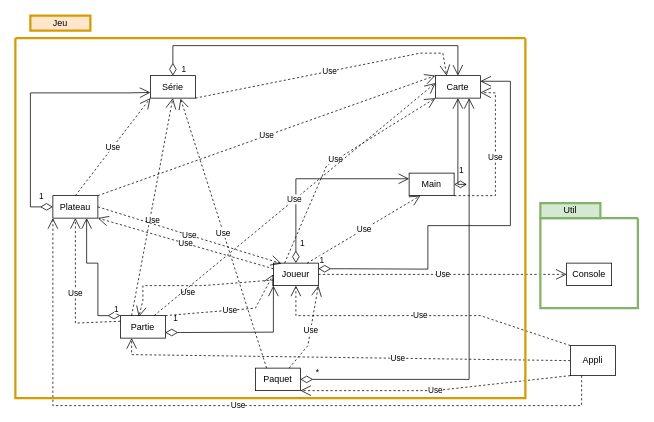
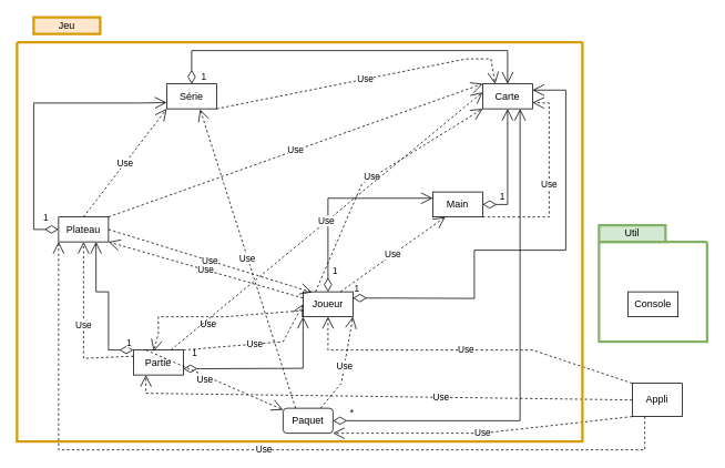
  <mxCell id="0" />
  <mxCell id="1" parent="0" />
  <mxCell id="2" value="Série" style="rounded=0;whiteSpace=wrap;html=1;" vertex="1" parent="1"><mxGeometry x="200" y="100" width="60" height="30" as="geometry" /></mxCell>
  <mxCell id="3" value="Plateau" style="rounded=0;whiteSpace=wrap;html=1;" vertex="1" parent="1"><mxGeometry x="70" y="260" width="60" height="30" as="geometry" /></mxCell>
  <mxCell id="4" value="&lt;span style=&quot;font-weight: normal&quot;&gt;Carte&lt;/span&gt;" style="rounded=0;whiteSpace=wrap;html=1;fontStyle=1" vertex="1" parent="1"><mxGeometry x="580" y="100" width="60" height="30" as="geometry" /></mxCell>
- <mxCell id="5" value="Main" style="rounded=0;whiteSpace=wrap;html=1;" vertex="1" parent="1"><mxGeometry x="545" y="230" width="60" height="30" as="geometry" /></mxCell>
+ <mxCell id="5" value="Main" style="rounded=0;whiteSpace=wrap;html=1;" vertex="1" parent="1"><mxGeometry x="520" y="230" width="60" height="30" as="geometry" /></mxCell>
  <mxCell id="6" value="Joueur" style="rounded=0;whiteSpace=wrap;html=1;" vertex="1" parent="1"><mxGeometry x="364" y="350" width="60" height="30" as="geometry" /></mxCell>
  <mxCell id="7" value="Appli" style="rounded=0;whiteSpace=wrap;html=1;" vertex="1" parent="1"><mxGeometry x="760" y="460" width="60" height="40" as="geometry" /></mxCell>
  <mxCell id="8" value="Use" style="endArrow=open;endSize=12;dashed=1;html=1;rounded=0;exitX=0;exitY=1;exitDx=0;exitDy=0;entryX=1;entryY=1;entryDx=0;entryDy=0;" edge="1" parent="1" source="7" target="9"><mxGeometry width="160" relative="1" as="geometry"><mxPoint x="220" y="595" as="sourcePoint" /><mxPoint x="370" y="589.66" as="targetPoint" /><Array as="points"><mxPoint x="580" y="520" /></Array></mxGeometry></mxCell>
- <mxCell id="9" value="Paquet" style="rounded=0;whiteSpace=wrap;html=1;" vertex="1" parent="1"><mxGeometry x="340" y="490" width="60" height="30" as="geometry" /></mxCell>
+ <mxCell id="9" value="Paquet" style="whiteSpace=wrap;html=1;rounded=1;" vertex="1" parent="1"><mxGeometry x="340" y="490" width="60" height="30" as="geometry" /></mxCell>
  <mxCell id="10" value="Use" style="endArrow=open;endSize=12;dashed=1;html=1;rounded=0;exitX=0;exitY=0;exitDx=0;exitDy=0;entryX=0.5;entryY=1;entryDx=0;entryDy=0;" edge="1" parent="1" source="7" target="6"><mxGeometry width="160" relative="1" as="geometry"><mxPoint x="334" y="400" as="sourcePoint" /><mxPoint x="264" y="340" as="targetPoint" /><Array as="points"><mxPoint x="640" y="420" /><mxPoint x="394" y="420" /></Array></mxGeometry></mxCell>
  <mxCell id="11" value="Use" style="endArrow=open;endSize=12;dashed=1;html=1;rounded=0;exitX=0.25;exitY=1;exitDx=0;exitDy=0;" edge="1" parent="1" source="7"><mxGeometry width="160" relative="1" as="geometry"><mxPoint x="454" y="430" as="sourcePoint" /><mxPoint x="70" y="290" as="targetPoint" /><Array as="points"><mxPoint x="775" y="540" /><mxPoint x="490" y="540" /><mxPoint x="70" y="540" /></Array></mxGeometry></mxCell>
- <mxCell id="12" value="Use" style="endArrow=open;endSize=12;dashed=1;html=1;rounded=0;exitX=1;exitY=0.5;exitDx=0;exitDy=0;entryX=0;entryY=0.5;entryDx=0;entryDy=0;" edge="1" parent="1" source="6" target="39"><mxGeometry width="160" relative="1" as="geometry"><mxPoint x="364" y="290" as="sourcePoint" /><mxPoint x="524" y="290" as="targetPoint" /></mxGeometry></mxCell>
  <mxCell id="13" value="&lt;span style=&quot;font-weight: normal&quot;&gt;Partie&lt;/span&gt;" style="rounded=0;whiteSpace=wrap;html=1;fontStyle=1" vertex="1" parent="1"><mxGeometry x="160" y="420" width="60" height="30" as="geometry" /></mxCell>
  <mxCell id="14" value="Use" style="endArrow=open;endSize=12;dashed=1;html=1;rounded=0;entryX=0.25;entryY=1;entryDx=0;entryDy=0;exitX=0;exitY=0.5;exitDx=0;exitDy=0;" edge="1" parent="1" source="7" target="13"><mxGeometry x="-0.242" width="160" relative="1" as="geometry"><mxPoint x="110" y="570" as="sourcePoint" /><mxPoint x="410" y="420" as="targetPoint" /><Array as="points"><mxPoint x="175" y="472" /></Array><mxPoint as="offset" /></mxGeometry></mxCell>
  <mxCell id="15" value="1" style="endArrow=open;html=1;endSize=12;startArrow=diamondThin;startSize=14;startFill=0;edgeStyle=orthogonalEdgeStyle;align=left;verticalAlign=bottom;rounded=0;exitX=0;exitY=0;exitDx=0;exitDy=0;entryX=0.75;entryY=1;entryDx=0;entryDy=0;" edge="1" parent="1" source="13" target="3"><mxGeometry x="-0.886" relative="1" as="geometry"><mxPoint x="330" y="310" as="sourcePoint" /><mxPoint x="490" y="310" as="targetPoint" /><Array as="points"><mxPoint x="130" y="420" /><mxPoint x="130" y="350" /><mxPoint x="115" y="350" /></Array><mxPoint as="offset" /></mxGeometry></mxCell>
  <mxCell id="16" value="Use" style="endArrow=open;endSize=12;dashed=1;html=1;rounded=0;entryX=0.67;entryY=1.021;entryDx=0;entryDy=0;entryPerimeter=0;exitX=0.25;exitY=0;exitDx=0;exitDy=0;" edge="1" parent="1" source="9" target="2"><mxGeometry width="160" relative="1" as="geometry"><mxPoint x="680" y="370" as="sourcePoint" /><mxPoint x="490" y="310" as="targetPoint" /></mxGeometry></mxCell>
  <mxCell id="17" value="Use" style="endArrow=open;endSize=12;dashed=1;html=1;rounded=0;exitX=0.75;exitY=0;exitDx=0;exitDy=0;entryX=1;entryY=1;entryDx=0;entryDy=0;" edge="1" parent="1" source="9" target="6"><mxGeometry width="160" relative="1" as="geometry"><mxPoint x="330" y="310" as="sourcePoint" /><mxPoint x="440" y="380" as="targetPoint" /><Array as="points"><mxPoint x="410" y="460" /></Array></mxGeometry></mxCell>
  <mxCell id="18" value="*" style="endArrow=open;html=1;endSize=12;startArrow=diamondThin;startSize=14;startFill=0;edgeStyle=orthogonalEdgeStyle;align=left;verticalAlign=bottom;rounded=0;exitX=1;exitY=0.5;exitDx=0;exitDy=0;entryX=0.75;entryY=1;entryDx=0;entryDy=0;" edge="1" parent="1" source="9" target="4"><mxGeometry x="-0.936" relative="1" as="geometry"><mxPoint x="330" y="310" as="sourcePoint" /><mxPoint x="630" y="150" as="targetPoint" /><Array as="points"><mxPoint x="625" y="505" /></Array><mxPoint as="offset" /></mxGeometry></mxCell>
  <mxCell id="19" value="Use" style="endArrow=open;endSize=12;dashed=1;html=1;rounded=0;exitX=0;exitY=0.25;exitDx=0;exitDy=0;entryX=1;entryY=1;entryDx=0;entryDy=0;" edge="1" parent="1" source="6" target="3"><mxGeometry width="160" relative="1" as="geometry"><mxPoint x="256" y="370" as="sourcePoint" /><mxPoint x="416" y="370" as="targetPoint" /></mxGeometry></mxCell>
  <mxCell id="20" value="Use" style="endArrow=open;endSize=12;dashed=1;html=1;rounded=0;entryX=0;entryY=1;entryDx=0;entryDy=0;exitX=0.25;exitY=0;exitDx=0;exitDy=0;" edge="1" parent="1" source="6" target="4"><mxGeometry width="160" relative="1" as="geometry"><mxPoint x="330" y="380" as="sourcePoint" /><mxPoint x="490" y="380" as="targetPoint" /><Array as="points"><mxPoint x="435" y="220" /></Array></mxGeometry></mxCell>
  <mxCell id="21" value="Use" style="endArrow=open;endSize=12;dashed=1;html=1;rounded=0;exitX=0;exitY=0.75;exitDx=0;exitDy=0;entryX=0.409;entryY=0.055;entryDx=0;entryDy=0;entryPerimeter=0;" edge="1" parent="1" source="6" target="13"><mxGeometry x="0.048" y="9" width="160" relative="1" as="geometry"><mxPoint x="330" y="380" as="sourcePoint" /><mxPoint x="230" y="420" as="targetPoint" /><Array as="points"><mxPoint x="270" y="380" /><mxPoint x="190" y="380" /><mxPoint x="190" y="400" /></Array><mxPoint as="offset" /></mxGeometry></mxCell>
  <mxCell id="22" value="1" style="endArrow=open;html=1;endSize=12;startArrow=diamondThin;startSize=14;startFill=0;edgeStyle=orthogonalEdgeStyle;align=left;verticalAlign=bottom;rounded=0;exitX=1;exitY=0.75;exitDx=0;exitDy=0;entryX=0;entryY=1;entryDx=0;entryDy=0;" edge="1" parent="1" source="13" target="6"><mxGeometry x="-0.912" y="10" relative="1" as="geometry"><mxPoint x="330" y="380" as="sourcePoint" /><mxPoint x="400" y="370" as="targetPoint" /><Array as="points"><mxPoint x="240" y="442" /><mxPoint x="410" y="442" /></Array><mxPoint as="offset" /></mxGeometry></mxCell>
  <mxCell id="23" value="Use" style="endArrow=open;endSize=12;dashed=1;html=1;rounded=0;exitX=0.75;exitY=0;exitDx=0;exitDy=0;entryX=0.25;entryY=1;entryDx=0;entryDy=0;" edge="1" parent="1" source="6" target="5"><mxGeometry width="160" relative="1" as="geometry"><mxPoint x="330" y="380" as="sourcePoint" /><mxPoint x="490" y="380" as="targetPoint" /></mxGeometry></mxCell>
  <mxCell id="24" value="1" style="endArrow=open;html=1;endSize=12;startArrow=diamondThin;startSize=14;startFill=0;edgeStyle=orthogonalEdgeStyle;align=left;verticalAlign=bottom;rounded=0;exitX=0.5;exitY=0;exitDx=0;exitDy=0;entryX=0;entryY=0.25;entryDx=0;entryDy=0;" edge="1" parent="1" source="6" target="5"><mxGeometry x="-0.867" y="-4" relative="1" as="geometry"><mxPoint x="330" y="380" as="sourcePoint" /><mxPoint x="490" y="380" as="targetPoint" /><mxPoint as="offset" /></mxGeometry></mxCell>
  <mxCell id="25" value="Use" style="endArrow=open;endSize=12;dashed=1;html=1;rounded=0;exitX=1;exitY=1;exitDx=0;exitDy=0;entryX=1;entryY=0.75;entryDx=0;entryDy=0;" edge="1" parent="1" source="5" target="4"><mxGeometry width="160" relative="1" as="geometry"><mxPoint x="330" y="380" as="sourcePoint" /><mxPoint x="490" y="380" as="targetPoint" /><Array as="points"><mxPoint x="660" y="260" /><mxPoint x="660" y="245" /><mxPoint x="660" y="123" /></Array></mxGeometry></mxCell>
  <mxCell id="26" value="1" style="endArrow=open;html=1;endSize=12;startArrow=diamondThin;startSize=14;startFill=0;edgeStyle=orthogonalEdgeStyle;align=left;verticalAlign=bottom;rounded=0;exitX=1;exitY=0.5;exitDx=0;exitDy=0;entryX=0.5;entryY=1;entryDx=0;entryDy=0;" edge="1" parent="1" source="5" target="4"><mxGeometry x="-0.742" relative="1" as="geometry"><mxPoint x="430" y="144.66" as="sourcePoint" /><mxPoint x="620" y="110" as="targetPoint" /><Array as="points"><mxPoint x="610" y="245" /></Array><mxPoint as="offset" /></mxGeometry></mxCell>
  <mxCell id="27" value="Use" style="endArrow=open;endSize=12;dashed=1;html=1;rounded=0;exitX=1;exitY=1;exitDx=0;exitDy=0;entryX=0.25;entryY=0;entryDx=0;entryDy=0;" edge="1" parent="1" source="2" target="4"><mxGeometry width="160" relative="1" as="geometry"><mxPoint x="330" y="380" as="sourcePoint" /><mxPoint x="600" y="70" as="targetPoint" /><Array as="points"><mxPoint x="560" y="70" /><mxPoint x="590" y="70" /></Array></mxGeometry></mxCell>
  <mxCell id="28" value="1" style="endArrow=open;html=1;endSize=12;startArrow=diamondThin;startSize=14;startFill=0;edgeStyle=orthogonalEdgeStyle;align=left;verticalAlign=bottom;rounded=0;exitX=0.5;exitY=0;exitDx=0;exitDy=0;entryX=0.5;entryY=0;entryDx=0;entryDy=0;" edge="1" parent="1" source="2" target="4"><mxGeometry x="-1" y="-10" relative="1" as="geometry"><mxPoint x="330" y="380" as="sourcePoint" /><mxPoint x="490" y="380" as="targetPoint" /><Array as="points"><mxPoint x="230" y="60" /><mxPoint x="610" y="60" /></Array><mxPoint as="offset" /></mxGeometry></mxCell>
  <mxCell id="29" value="1" style="endArrow=open;html=1;endSize=12;startArrow=diamondThin;startSize=14;startFill=0;edgeStyle=orthogonalEdgeStyle;align=left;verticalAlign=bottom;rounded=0;exitX=0;exitY=0.5;exitDx=0;exitDy=0;entryX=0;entryY=0.75;entryDx=0;entryDy=0;" edge="1" parent="1" source="3" target="2"><mxGeometry x="-0.885" y="-5" relative="1" as="geometry"><mxPoint x="330" y="310" as="sourcePoint" /><mxPoint x="170" y="120" as="targetPoint" /><Array as="points"><mxPoint x="40" y="275" /><mxPoint x="40" y="123" /><mxPoint x="170" y="123" /></Array><mxPoint as="offset" /></mxGeometry></mxCell>
  <mxCell id="30" value="Use" style="endArrow=open;endSize=12;dashed=1;html=1;rounded=0;exitX=1;exitY=0;exitDx=0;exitDy=0;entryX=0;entryY=0;entryDx=0;entryDy=0;" edge="1" parent="1" source="3" target="4"><mxGeometry width="160" relative="1" as="geometry"><mxPoint x="330" y="310" as="sourcePoint" /><mxPoint x="490" y="310" as="targetPoint" /></mxGeometry></mxCell>
- <mxCell id="31" value="Use" style="endArrow=open;endSize=12;dashed=1;html=1;rounded=0;exitX=0.25;exitY=0;exitDx=0;exitDy=0;entryX=0.5;entryY=1;entryDx=0;entryDy=0;" edge="1" parent="1" source="13" target="2"><mxGeometry x="-0.118" y="-4" width="160" relative="1" as="geometry"><mxPoint x="330" y="310" as="sourcePoint" /><mxPoint x="490" y="310" as="targetPoint" /><mxPoint as="offset" /></mxGeometry></mxCell>
+ <mxCell id="31" value="Use" style="endArrow=open;endSize=12;dashed=1;html=1;rounded=0;exitX=0.25;exitY=0;exitDx=0;exitDy=0;" edge="1" parent="1" source="13" target="9"><mxGeometry x="-0.118" y="-4" width="160" relative="1" as="geometry"><mxPoint x="330" y="310" as="sourcePoint" /><mxPoint x="490" y="310" as="targetPoint" /><mxPoint as="offset" /></mxGeometry></mxCell>
  <mxCell id="32" value="Use" style="endArrow=open;endSize=12;dashed=1;html=1;rounded=0;exitX=1;exitY=0;exitDx=0;exitDy=0;entryX=0;entryY=0.5;entryDx=0;entryDy=0;" edge="1" parent="1" source="13" target="6"><mxGeometry width="160" relative="1" as="geometry"><mxPoint x="330" y="380" as="sourcePoint" /><mxPoint x="490" y="380" as="targetPoint" /><Array as="points"><mxPoint x="340" y="410" /></Array></mxGeometry></mxCell>
  <mxCell id="33" value="1" style="endArrow=open;html=1;endSize=12;startArrow=diamondThin;startSize=14;startFill=0;edgeStyle=orthogonalEdgeStyle;align=left;verticalAlign=bottom;rounded=0;exitX=1;exitY=0.25;exitDx=0;exitDy=0;entryX=1;entryY=0.25;entryDx=0;entryDy=0;" edge="1" parent="1" source="6" target="4"><mxGeometry x="-1" y="3" relative="1" as="geometry"><mxPoint x="330" y="310" as="sourcePoint" /><mxPoint x="660" y="120" as="targetPoint" /><Array as="points"><mxPoint x="460" y="358" /><mxPoint x="570" y="358" /><mxPoint x="570" y="300" /><mxPoint x="680" y="300" /><mxPoint x="680" y="108" /></Array></mxGeometry></mxCell>
  <mxCell id="34" value="Use" style="endArrow=open;endSize=12;dashed=1;html=1;rounded=0;exitX=1;exitY=0.5;exitDx=0;exitDy=0;entryX=0.179;entryY=0.021;entryDx=0;entryDy=0;entryPerimeter=0;" edge="1" parent="1" source="3" target="6"><mxGeometry width="160" relative="1" as="geometry"><mxPoint x="330" y="380" as="sourcePoint" /><mxPoint x="420" y="310" as="targetPoint" /></mxGeometry></mxCell>
  <mxCell id="35" value="Use" style="endArrow=open;endSize=12;dashed=1;html=1;rounded=0;exitX=0;exitY=0.25;exitDx=0;exitDy=0;entryX=0.5;entryY=1;entryDx=0;entryDy=0;" edge="1" parent="1" source="13" target="3"><mxGeometry width="160" relative="1" as="geometry"><mxPoint x="330" y="440" as="sourcePoint" /><mxPoint x="490" y="440" as="targetPoint" /><Array as="points"><mxPoint x="100" y="430" /></Array></mxGeometry></mxCell>
  <mxCell id="36" value="Use" style="endArrow=open;endSize=12;dashed=1;html=1;rounded=0;exitX=0.75;exitY=0;exitDx=0;exitDy=0;entryX=0;entryY=0.333;entryDx=0;entryDy=0;entryPerimeter=0;" edge="1" parent="1" source="13" target="4"><mxGeometry width="160" relative="1" as="geometry"><mxPoint x="330" y="380" as="sourcePoint" /><mxPoint x="580" y="100" as="targetPoint" /></mxGeometry></mxCell>
  <mxCell id="37" value="Use" style="endArrow=open;endSize=12;dashed=1;html=1;rounded=0;entryX=0;entryY=1;entryDx=0;entryDy=0;exitX=0.5;exitY=0;exitDx=0;exitDy=0;" edge="1" parent="1" source="3" target="2"><mxGeometry width="160" relative="1" as="geometry"><mxPoint x="100" y="230" as="sourcePoint" /><mxPoint x="160" y="150" as="targetPoint" /></mxGeometry></mxCell>
  <mxCell id="38" value="" style="swimlane;startSize=0;strokeWidth=3;fillColor=#d5e8d4;strokeColor=#82b366;" vertex="1" parent="1"><mxGeometry x="720" y="290" width="130" height="120" as="geometry" /></mxCell>
  <mxCell id="39" value="Console" style="rounded=0;whiteSpace=wrap;html=1;" vertex="1" parent="38"><mxGeometry x="35" y="60" width="60" height="30" as="geometry" /></mxCell>
  <mxCell id="40" value="Util" style="rounded=0;whiteSpace=wrap;html=1;strokeWidth=3;fillColor=#d5e8d4;strokeColor=#82b366;" vertex="1" parent="1"><mxGeometry x="720" y="270" width="80" height="20" as="geometry" /></mxCell>
  <mxCell id="41" value="" style="swimlane;startSize=0;fillColor=#ffe6cc;strokeColor=#d79b00;shadow=0;glass=0;rounded=0;strokeWidth=3;" vertex="1" parent="1"><mxGeometry x="20" y="50" width="680" height="480" as="geometry" /></mxCell>
  <mxCell id="42" value="Jeu" style="rounded=0;whiteSpace=wrap;html=1;strokeWidth=3;fillColor=#ffe6cc;strokeColor=#d79b00;" vertex="1" parent="1"><mxGeometry x="40" y="20" width="80" height="20" as="geometry" /></mxCell>
